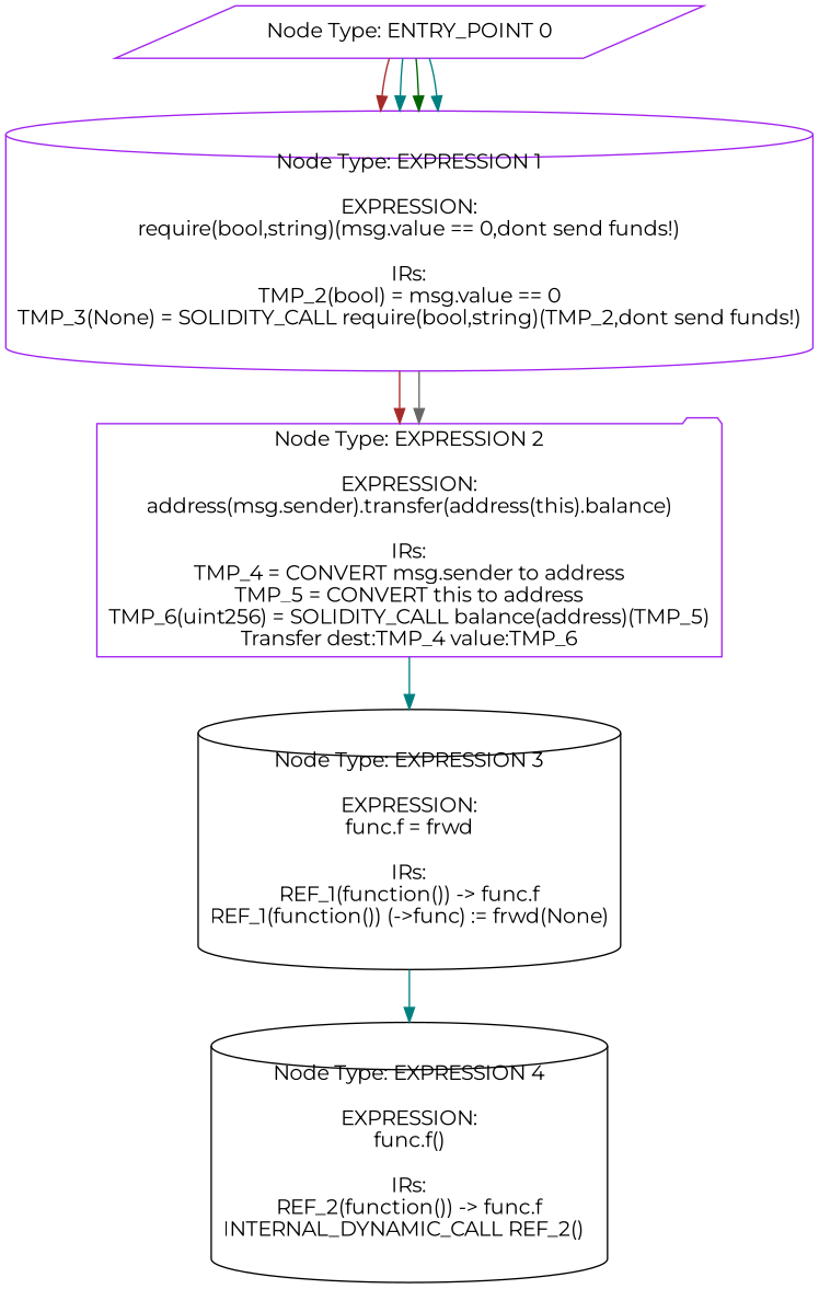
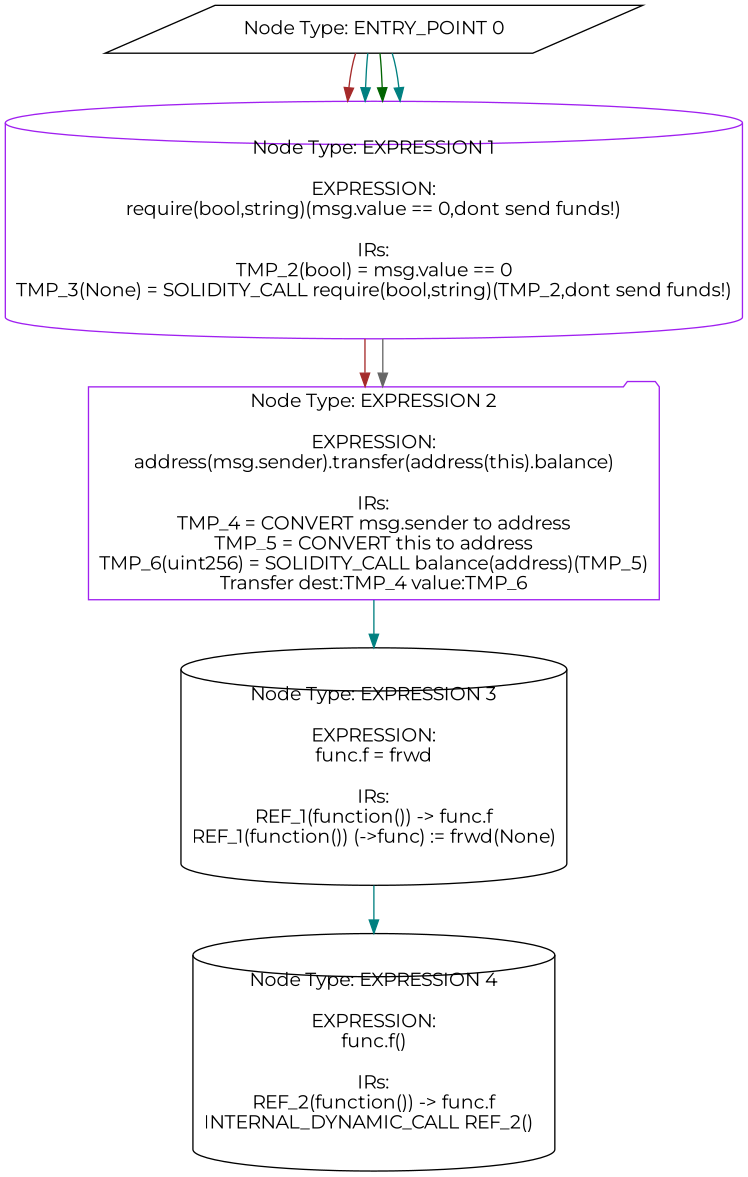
  digraph {
    fontname=Montserrat
    node [color=black shape=cylinder fontname=Montserrat]
    edge [color=teal fontname=Montserrat]
-   n1 [label="Node Type: ENTRY_POINT 0\n" color=purple shape=parallelogram]
+   n1 [label="Node Type: ENTRY_POINT 0\n" shape=parallelogram]
    n2 [label="Node Type: EXPRESSION 1\n\nEXPRESSION:\nrequire(bool,string)(msg.value == 0,dont send funds!)\n\nIRs:\nTMP_2(bool) = msg.value == 0\nTMP_3(None) = SOLIDITY_CALL require(bool,string)(TMP_2,dont send funds!)" color=purple]
    n3 [label="Node Type: EXPRESSION 2\n\nEXPRESSION:\naddress(msg.sender).transfer(address(this).balance)\n\nIRs:\nTMP_4 = CONVERT msg.sender to address\nTMP_5 = CONVERT this to address\nTMP_6(uint256) = SOLIDITY_CALL balance(address)(TMP_5)\nTransfer dest:TMP_4 value:TMP_6" color=purple shape=folder]
    n4 [label="Node Type: EXPRESSION 3\n\nEXPRESSION:\nfunc.f = frwd\n\nIRs:\nREF_1(function()) -> func.f\nREF_1(function()) (->func) := frwd(None)"]
    n5 [label="Node Type: EXPRESSION 4\n\nEXPRESSION:\nfunc.f()\n\nIRs:\nREF_2(function()) -> func.f\nINTERNAL_DYNAMIC_CALL REF_2()  "]
    n1 -> n2 [color=brown]
    n1 -> n2
    n1 -> n2 [color=darkgreen]
    n1 -> n2
    n2 -> n3 [color=brown]
    n2 -> n3 [color=gray40]
    n3 -> n4
    n4 -> n5
  }
